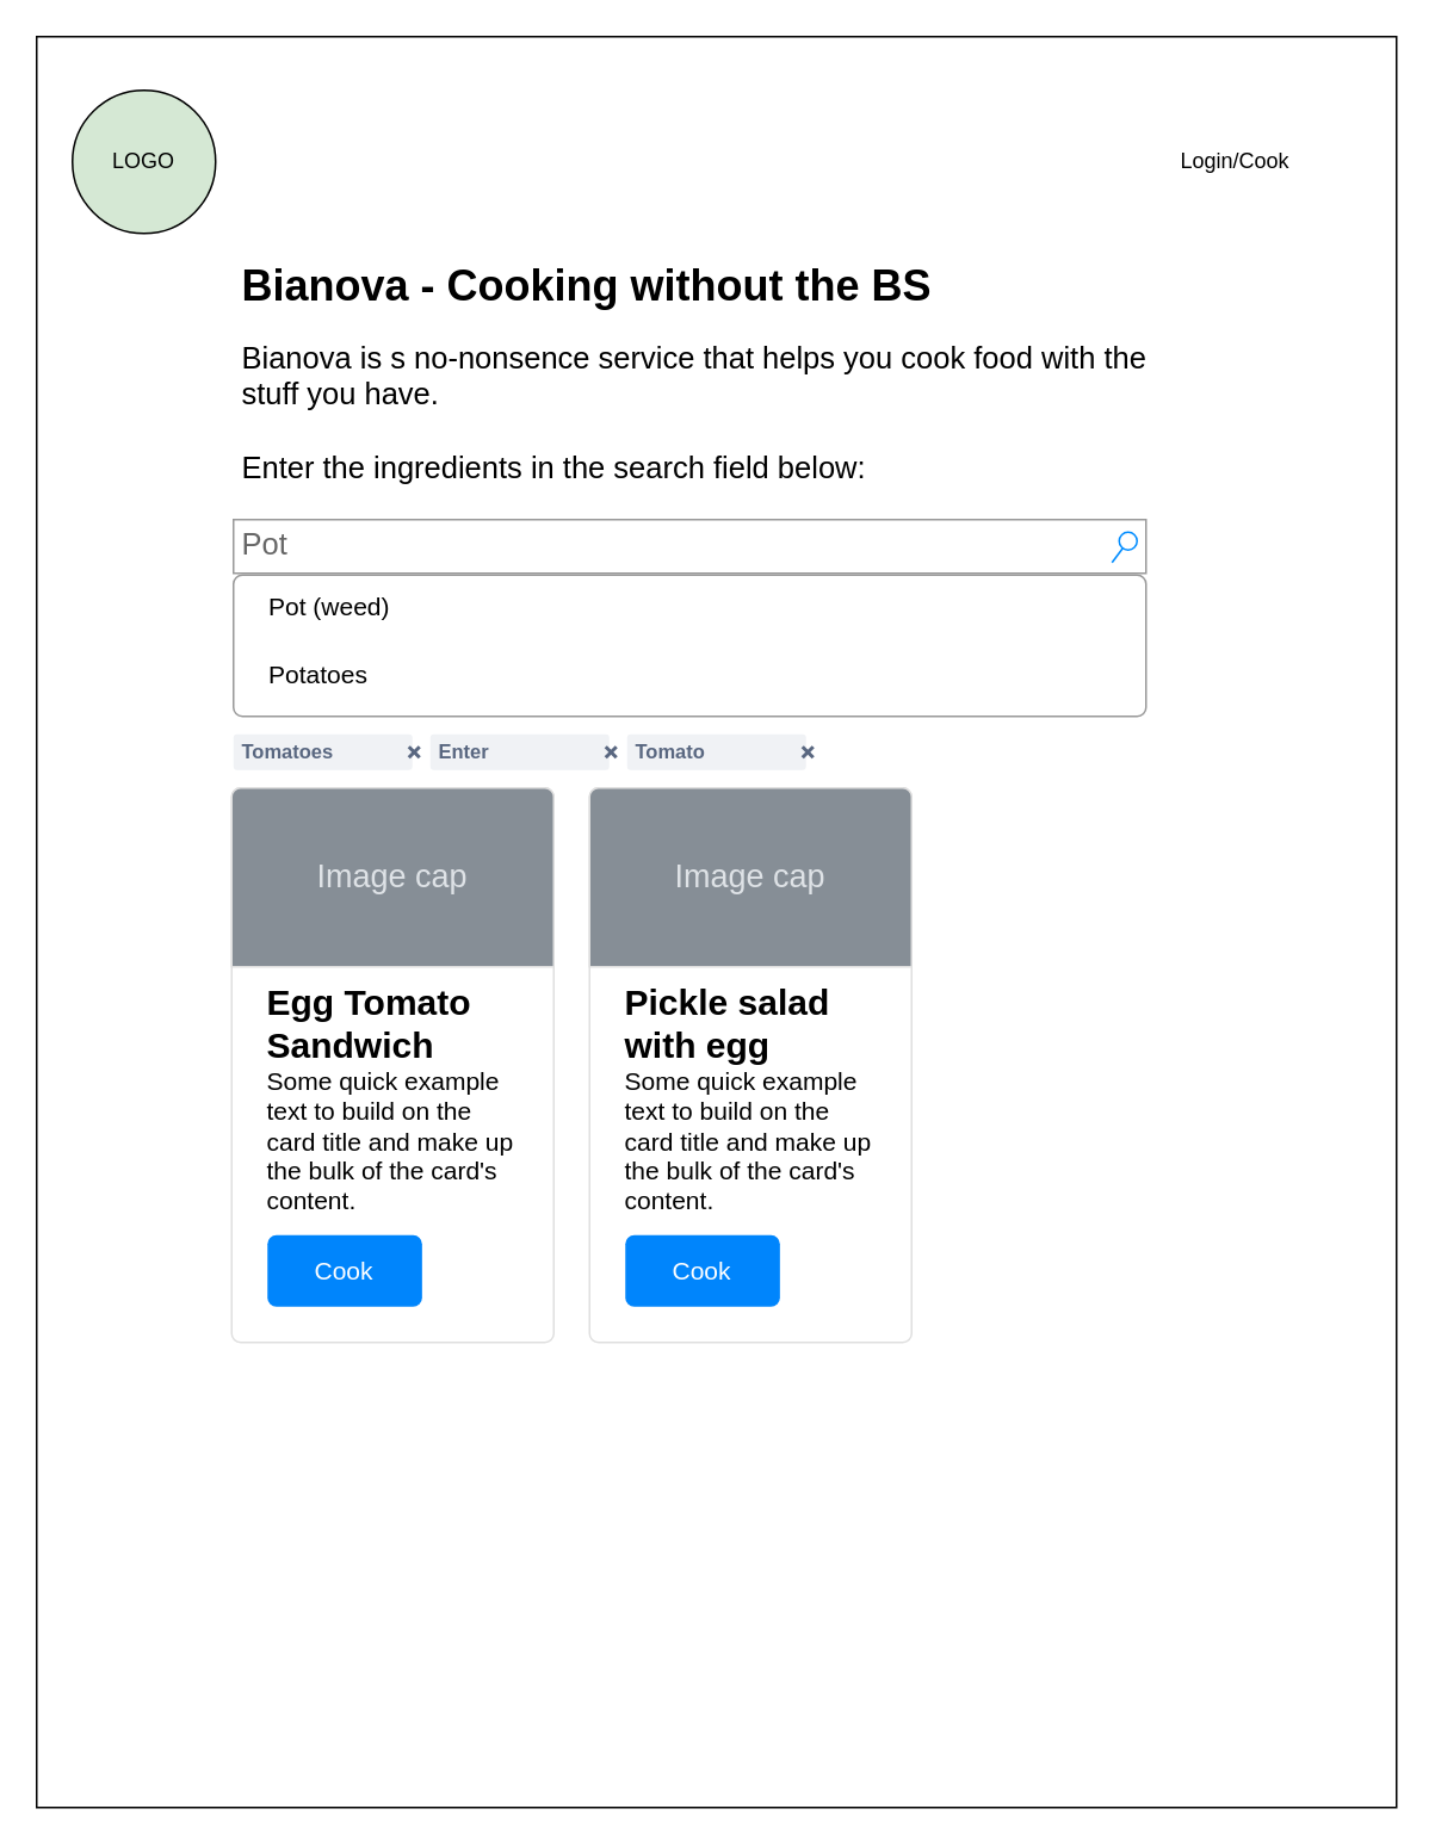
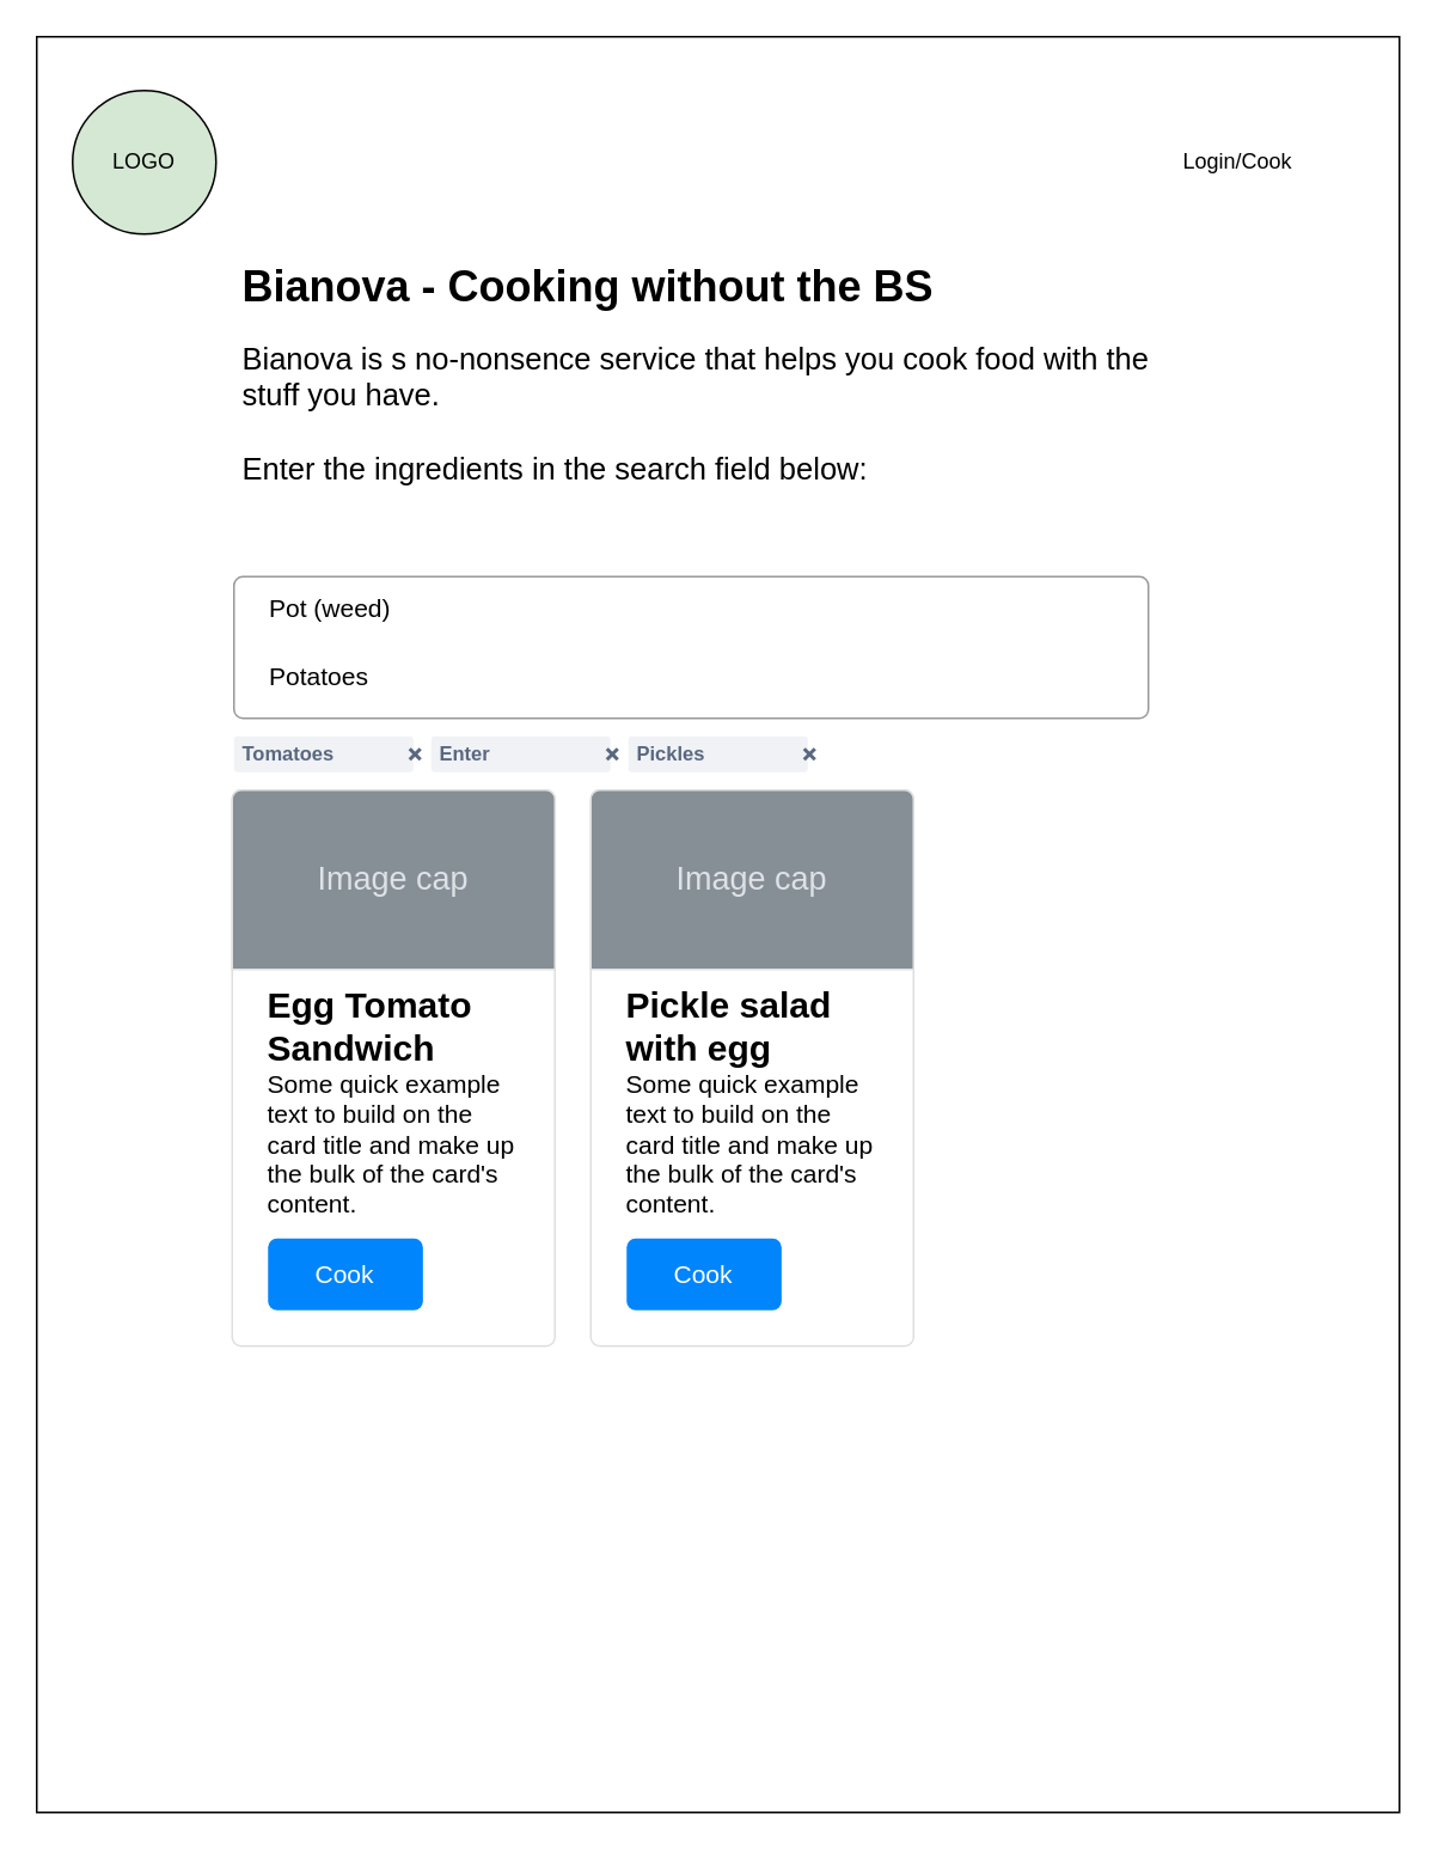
  <mxCell id="0" />
  <mxCell id="1" parent="0" />
  <mxCell id="2" value="" style="rounded=0;whiteSpace=wrap;html=1;" vertex="1" parent="1"><mxGeometry x="20" y="20" width="760" height="990" as="geometry" /></mxCell>
  <mxCell id="3" value="LOGO" style="ellipse;whiteSpace=wrap;html=1;aspect=fixed;fillColor=#d5e8d4;" vertex="1" parent="1"><mxGeometry x="40" y="50" width="80" height="80" as="geometry" /></mxCell>
  <mxCell id="4" value="Login/Cook" style="text;html=1;strokeColor=none;fillColor=none;align=center;verticalAlign=middle;whiteSpace=wrap;rounded=0;" vertex="1" parent="1"><mxGeometry x="640" y="75" width="100" height="30" as="geometry" /></mxCell>
  <mxCell id="5" value="&lt;h1&gt;Bianova - Cooking without the BS&lt;/h1&gt;&lt;div style=&quot;font-size: 17px;&quot;&gt;Bianova is s no-nonsence service that helps you cook food with the stuff you have.&lt;/div&gt;&lt;div style=&quot;font-size: 17px;&quot;&gt;&lt;br&gt;&lt;/div&gt;&lt;div style=&quot;&quot;&gt;&lt;span style=&quot;font-size: 17px;&quot;&gt;Enter the ingredients in the search field below:&lt;/span&gt;&lt;/div&gt;" style="text;html=1;strokeColor=none;fillColor=none;spacing=5;spacingTop=-20;whiteSpace=wrap;overflow=hidden;rounded=0;" vertex="1" parent="1"><mxGeometry x="130" y="140" width="540" height="150" as="geometry" /></mxCell>
- <mxCell id="6" value="Pot" style="strokeWidth=1;shadow=0;dashed=0;align=center;html=1;shape=mxgraph.mockup.forms.searchBox;strokeColor=#999999;mainText=;strokeColor2=#008cff;fontColor=#666666;fontSize=17;align=left;spacingLeft=3;" vertex="1" parent="1"><mxGeometry x="130" y="290" width="510" height="30" as="geometry" /></mxCell>
  <mxCell id="7" value="" style="html=1;shadow=0;dashed=0;shape=mxgraph.bootstrap.rrect;rSize=5;fillColor=#ffffff;strokeColor=#999999;fontSize=17;" vertex="1" parent="1"><mxGeometry x="130" y="321" width="510" height="79" as="geometry" /></mxCell>
  <mxCell id="8" value="Potatoes" style="fillColor=none;strokeColor=none;align=left;spacing=20;fontSize=14;" vertex="1" parent="7"><mxGeometry width="140" height="30" relative="1" as="geometry"><mxPoint y="40" as="offset" /></mxGeometry></mxCell>
  <mxCell id="9" value="Pot (weed)" style="fillColor=none;strokeColor=none;align=left;spacing=20;fontSize=14;" vertex="1" parent="7"><mxGeometry y="6.464" width="140" height="21.545" as="geometry" /></mxCell>
  <mxCell id="10" value="Tomatoes" style="dashed=0;html=1;fillColor=#F0F2F5;strokeColor=none;align=left;rounded=1;arcSize=10;fontColor=#596780;fontStyle=1;fontSize=11;shadow=0;spacingLeft=3" vertex="1" parent="1"><mxGeometry x="130" y="410" width="100" height="20" as="geometry" /></mxCell>
  <mxCell id="11" value="" style="html=1;shadow=0;dashed=0;shape=mxgraph.atlassian.x;strokeColor=#596780;strokeWidth=2;fontSize=17;" vertex="1" parent="10"><mxGeometry x="1" y="0.5" width="6" height="6" relative="1" as="geometry"><mxPoint x="-2" y="-3" as="offset" /></mxGeometry></mxCell>
  <mxCell id="12" value="Enter" style="dashed=0;html=1;fillColor=#F0F2F5;strokeColor=none;align=left;rounded=1;arcSize=10;fontColor=#596780;fontStyle=1;fontSize=11;shadow=0;spacingLeft=3" vertex="1" parent="1"><mxGeometry x="240" y="410" width="100" height="20" as="geometry" /></mxCell>
  <mxCell id="13" value="" style="html=1;shadow=0;dashed=0;shape=mxgraph.atlassian.x;strokeColor=#596780;strokeWidth=2;fontSize=17;" vertex="1" parent="12"><mxGeometry x="1" y="0.5" width="6" height="6" relative="1" as="geometry"><mxPoint x="-2" y="-3" as="offset" /></mxGeometry></mxCell>
- <mxCell id="14" value="Tomato" style="dashed=0;html=1;fillColor=#F0F2F5;strokeColor=none;align=left;rounded=1;arcSize=10;fontColor=#596780;fontStyle=1;fontSize=11;shadow=0;spacingLeft=3" vertex="1" parent="1"><mxGeometry x="350" y="410" width="100" height="20" as="geometry" /></mxCell>
+ <mxCell id="14" value="Pickles" style="dashed=0;html=1;fillColor=#F0F2F5;strokeColor=none;align=left;rounded=1;arcSize=10;fontColor=#596780;fontStyle=1;fontSize=11;shadow=0;spacingLeft=3" vertex="1" parent="1"><mxGeometry x="350" y="410" width="100" height="20" as="geometry" /></mxCell>
  <mxCell id="15" value="" style="html=1;shadow=0;dashed=0;shape=mxgraph.atlassian.x;strokeColor=#596780;strokeWidth=2;fontSize=17;" vertex="1" parent="14"><mxGeometry x="1" y="0.5" width="6" height="6" relative="1" as="geometry"><mxPoint x="-2" y="-3" as="offset" /></mxGeometry></mxCell>
  <mxCell id="16" value="&lt;span style=&quot;font-size: 20px;&quot;&gt;&lt;b&gt;Egg Tomato Sandwich&lt;/b&gt;&lt;/span&gt;&lt;br style=&quot;font-size: 14px&quot;&gt;Some quick example text to build on the card title and make up the bulk of the card's content." style="html=1;shadow=0;dashed=0;shape=mxgraph.bootstrap.rrect;rSize=5;strokeColor=#DFDFDF;html=1;whiteSpace=wrap;fillColor=#ffffff;fontColor=#000000;verticalAlign=bottom;align=left;spacing=20;spacingBottom=50;fontSize=14;" vertex="1" parent="1"><mxGeometry x="129" y="440" width="180" height="310" as="geometry" /></mxCell>
  <mxCell id="17" value="Image cap" style="html=1;shadow=0;dashed=0;shape=mxgraph.bootstrap.topButton;rSize=5;perimeter=none;whiteSpace=wrap;fillColor=#868E96;strokeColor=#DFDFDF;fontColor=#DEE2E6;resizeWidth=1;fontSize=18;" vertex="1" parent="16"><mxGeometry width="180" height="100" relative="1" as="geometry" /></mxCell>
  <mxCell id="18" value="Cook" style="html=1;shadow=0;dashed=0;shape=mxgraph.bootstrap.rrect;rSize=5;perimeter=none;whiteSpace=wrap;fillColor=#0085FC;strokeColor=none;fontColor=#ffffff;resizeWidth=1;fontSize=14;" vertex="1" parent="16"><mxGeometry y="1" width="86.4" height="40" relative="1" as="geometry"><mxPoint x="20" y="-60" as="offset" /></mxGeometry></mxCell>
  <mxCell id="19" value="&lt;span style=&quot;font-size: 20px;&quot;&gt;&lt;b&gt;Pickle salad with egg&lt;/b&gt;&lt;/span&gt;&lt;br style=&quot;font-size: 14px&quot;&gt;Some quick example text to build on the card title and make up the bulk of the card's content." style="html=1;shadow=0;dashed=0;shape=mxgraph.bootstrap.rrect;rSize=5;strokeColor=#DFDFDF;html=1;whiteSpace=wrap;fillColor=#ffffff;fontColor=#000000;verticalAlign=bottom;align=left;spacing=20;spacingBottom=50;fontSize=14;" vertex="1" parent="1"><mxGeometry x="329" y="440" width="180" height="310" as="geometry" /></mxCell>
  <mxCell id="20" value="Image cap" style="html=1;shadow=0;dashed=0;shape=mxgraph.bootstrap.topButton;rSize=5;perimeter=none;whiteSpace=wrap;fillColor=#868E96;strokeColor=#DFDFDF;fontColor=#DEE2E6;resizeWidth=1;fontSize=18;" vertex="1" parent="19"><mxGeometry width="180" height="100" relative="1" as="geometry" /></mxCell>
  <mxCell id="21" value="Cook" style="html=1;shadow=0;dashed=0;shape=mxgraph.bootstrap.rrect;rSize=5;perimeter=none;whiteSpace=wrap;fillColor=#0085FC;strokeColor=none;fontColor=#ffffff;resizeWidth=1;fontSize=14;" vertex="1" parent="19"><mxGeometry y="1" width="86.4" height="40" relative="1" as="geometry"><mxPoint x="20" y="-60" as="offset" /></mxGeometry></mxCell>
